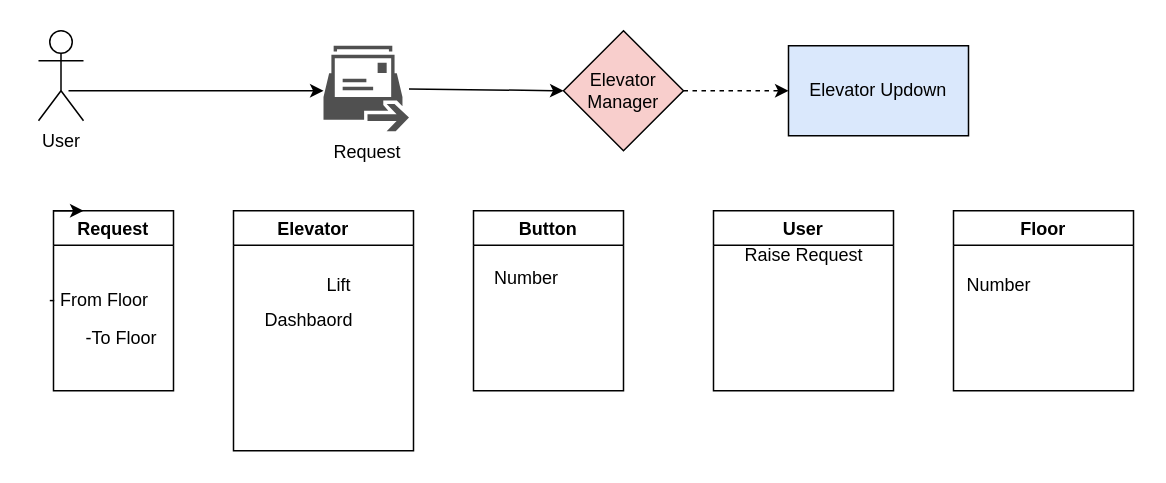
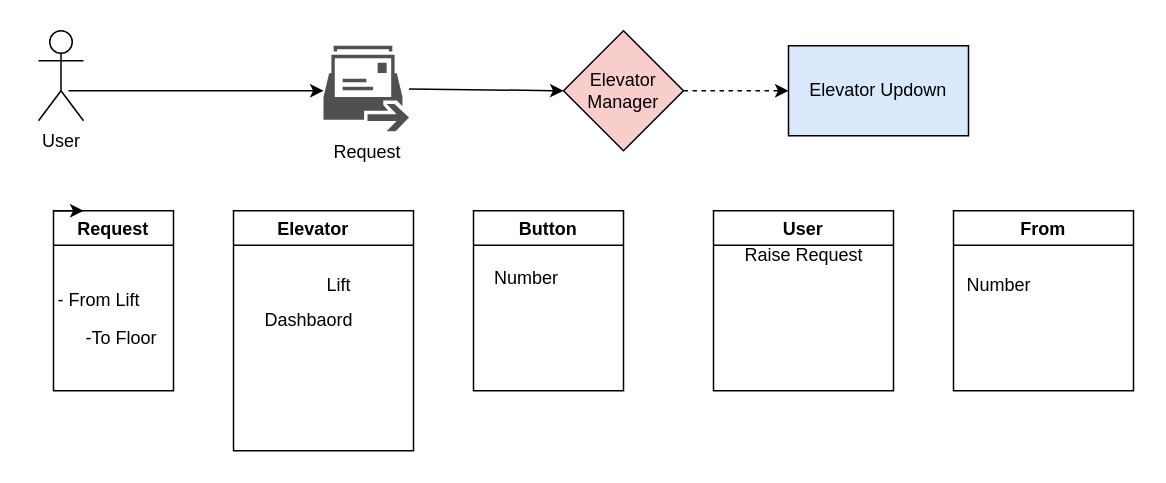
  <mxCell id="0" />
  <mxCell id="1" parent="0" />
  <mxCell id="2" value="User" style="shape=umlActor;verticalLabelPosition=bottom;verticalAlign=top;html=1;outlineConnect=0;" vertex="1" parent="1"><mxGeometry x="25" y="20" width="30" height="60" as="geometry" /></mxCell>
  <mxCell id="3" value="" style="endArrow=classic;html=1;rounded=0;entryX=0;entryY=0.5;entryDx=0;entryDy=0;" edge="1" parent="1"><mxGeometry width="50" height="50" relative="1" as="geometry"><mxPoint x="205" y="60" as="sourcePoint" /><mxPoint x="215" y="60" as="targetPoint" /><Array as="points"><mxPoint x="45" y="60" /></Array></mxGeometry></mxCell>
  <mxCell id="4" value="Request" style="sketch=0;pointerEvents=1;shadow=0;dashed=0;html=1;strokeColor=none;fillColor=#505050;labelPosition=center;verticalLabelPosition=bottom;verticalAlign=top;outlineConnect=0;align=center;shape=mxgraph.office.communications.local_move_request;" vertex="1" parent="1"><mxGeometry x="215" y="30" width="57" height="57" as="geometry" /></mxCell>
  <mxCell id="5" value="Elevator Manager" style="rhombus;whiteSpace=wrap;html=1;fillColor=#f8cecc;" vertex="1" parent="1"><mxGeometry x="375" y="20" width="80" height="80" as="geometry" /></mxCell>
  <mxCell id="6" value="" style="endArrow=classic;html=1;rounded=0;exitX=1;exitY=0.5;exitDx=0;exitDy=0;dashed=1;" edge="1" parent="1" source="5" target="7"><mxGeometry width="50" height="50" relative="1" as="geometry"><mxPoint x="375" y="170" as="sourcePoint" /><mxPoint x="585" y="60" as="targetPoint" /></mxGeometry></mxCell>
  <mxCell id="7" value="Elevator Updown" style="rounded=0;whiteSpace=wrap;html=1;fillColor=#dae8fc;" vertex="1" parent="1"><mxGeometry x="525" y="30" width="120" height="60" as="geometry" /></mxCell>
  <mxCell id="8" value="" style="endArrow=classic;html=1;rounded=0;entryX=0;entryY=0.5;entryDx=0;entryDy=0;" edge="1" parent="1" source="4" target="5"><mxGeometry width="50" height="50" relative="1" as="geometry"><mxPoint x="375" y="170" as="sourcePoint" /><mxPoint x="425" y="120" as="targetPoint" /></mxGeometry></mxCell>
  <mxCell id="9" value="Request" style="swimlane;" vertex="1" parent="1"><mxGeometry x="35" y="140" width="80" height="120" as="geometry" /></mxCell>
  <mxCell id="10" value="-To Floor" style="text;html=1;align=center;verticalAlign=middle;resizable=0;points=[];autosize=1;strokeColor=none;fillColor=none;" vertex="1" parent="9"><mxGeometry x="10" y="70" width="70" height="30" as="geometry" /></mxCell>
- <mxCell id="11" value="- From Floor" style="text;html=1;align=center;verticalAlign=middle;resizable=0;points=[];autosize=1;strokeColor=none;fillColor=none;" vertex="1" parent="1"><mxGeometry x="20" y="185" width="90" height="30" as="geometry" /></mxCell>
+ <mxCell id="11" value="- From Lift" style="text;html=1;align=center;verticalAlign=middle;resizable=0;points=[];autosize=1;strokeColor=none;fillColor=none;" vertex="1" parent="1"><mxGeometry x="20" y="185" width="90" height="30" as="geometry" /></mxCell>
  <mxCell id="12" value="Elevator    " style="swimlane;" vertex="1" parent="1"><mxGeometry x="155" y="140" width="120" height="160" as="geometry" /></mxCell>
  <mxCell id="13" value="&lt;div&gt;Dashbaord&lt;/div&gt;&lt;div&gt;&lt;br&gt;&lt;/div&gt;" style="text;html=1;align=center;verticalAlign=middle;resizable=0;points=[];autosize=1;strokeColor=none;fillColor=none;" vertex="1" parent="12"><mxGeometry x="10" y="60" width="80" height="40" as="geometry" /></mxCell>
  <mxCell id="14" value="Lift" style="text;html=1;align=center;verticalAlign=middle;resizable=0;points=[];autosize=1;strokeColor=none;fillColor=none;" vertex="1" parent="1"><mxGeometry x="205" y="175" width="40" height="30" as="geometry" /></mxCell>
  <mxCell id="15" value="Button" style="swimlane;" vertex="1" parent="1"><mxGeometry x="315" y="140" width="100" height="120" as="geometry" /></mxCell>
  <mxCell id="16" value="Number" style="text;html=1;align=center;verticalAlign=middle;resizable=0;points=[];autosize=1;strokeColor=none;fillColor=none;" vertex="1" parent="15"><mxGeometry y="30" width="70" height="30" as="geometry" /></mxCell>
  <mxCell id="17" style="edgeStyle=orthogonalEdgeStyle;rounded=0;orthogonalLoop=1;jettySize=auto;html=1;exitX=0;exitY=0;exitDx=0;exitDy=0;entryX=0.25;entryY=0;entryDx=0;entryDy=0;" edge="1" parent="1" source="9" target="9"><mxGeometry relative="1" as="geometry" /></mxCell>
  <mxCell id="18" value="User" style="swimlane;" vertex="1" parent="1"><mxGeometry x="475" y="140" width="120" height="120" as="geometry" /></mxCell>
  <mxCell id="19" value="Raise Request" style="text;html=1;align=center;verticalAlign=middle;resizable=0;points=[];autosize=1;strokeColor=none;fillColor=none;" vertex="1" parent="18"><mxGeometry x="10" y="15" width="100" height="30" as="geometry" /></mxCell>
- <mxCell id="20" value="Floor" style="swimlane;" vertex="1" parent="1"><mxGeometry x="635" y="140" width="120" height="120" as="geometry" /></mxCell>
+ <mxCell id="20" value="From" style="swimlane;" vertex="1" parent="1"><mxGeometry x="635" y="140" width="120" height="120" as="geometry" /></mxCell>
  <mxCell id="21" value="Number" style="text;html=1;align=center;verticalAlign=middle;resizable=0;points=[];autosize=1;strokeColor=none;fillColor=none;" vertex="1" parent="1"><mxGeometry x="630" y="175" width="70" height="30" as="geometry" /></mxCell>
